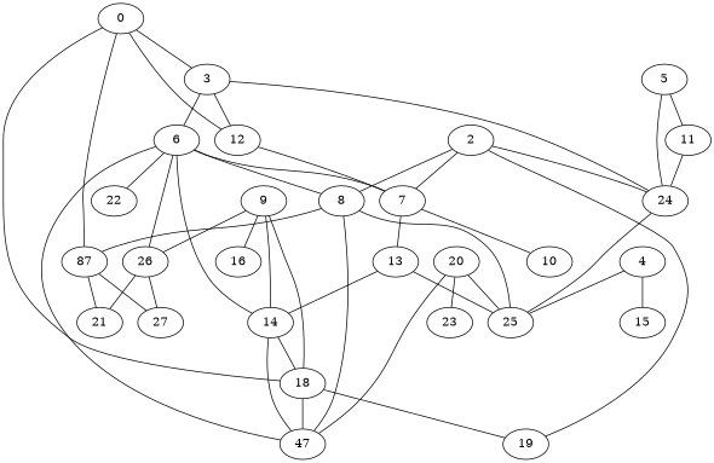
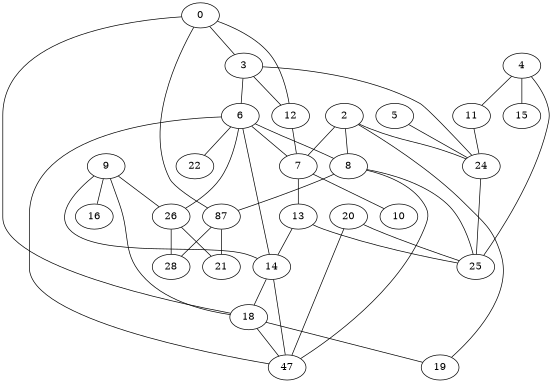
  graph {
    3
    6
    12
    24
    7
    10
    13
    n8 [label=47]
    14
    8
    26
    22
    25
    20
-   23
    18
    n17 [label=87]
    21
-   28 [label=27]
+   28
    4
    15
    11
    5
    9
    16
    19
    2
    0
    3 -- 6
    3 -- 12
    3 -- 24
    6 -- 7
    6 -- n8
    6 -- 14
    6 -- 8
    6 -- 26
    6 -- 22
    12 -- 7
    24 -- 25
    7 -- 10
    7 -- 13
    13 -- 14
    13 -- 25
    14 -- n8
    14 -- 18
    8 -- n8
    8 -- 25
    8 -- n17
    26 -- 21
    26 -- 28
    20 -- n8
    20 -- 25
-   20 -- 23
    18 -- n8
    18 -- 19
    n17 -- 21
    n17 -- 28
    4 -- 25
    4 -- 15
-   5 -- 11
+   4 -- 11
    11 -- 24
    5 -- 24
    9 -- 14
    9 -- 26
    9 -- 18
    9 -- 16
    2 -- 24
    2 -- 7
    2 -- 8
    2 -- 19
    0 -- 3
    0 -- 12
    0 -- 18
    0 -- n17
  }
